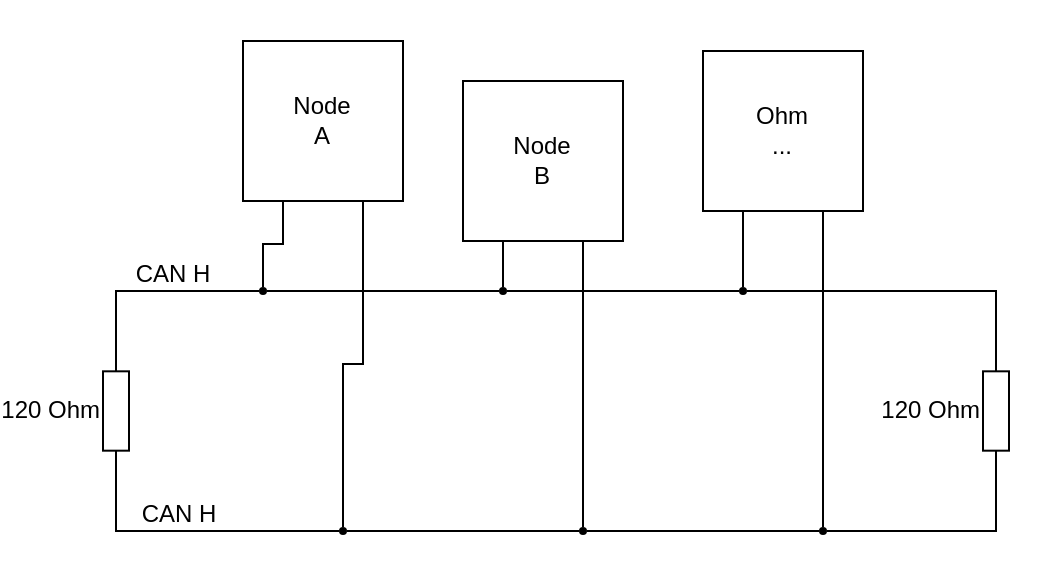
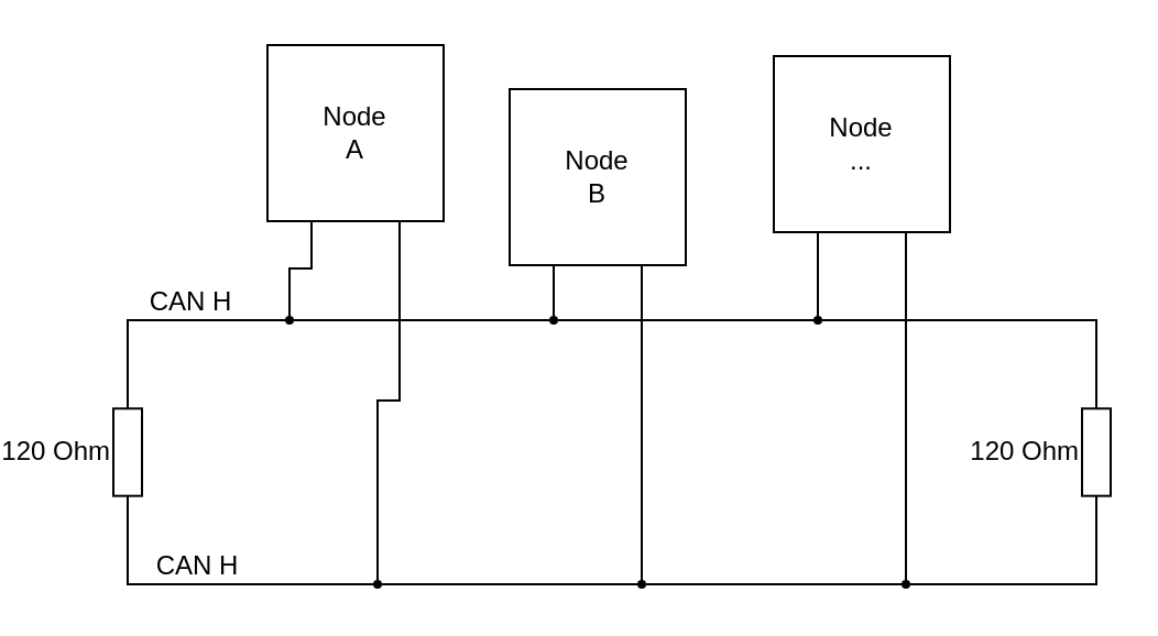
  <mxCell id="0" />
  <mxCell id="1" parent="0" />
  <mxCell id="2" style="edgeStyle=orthogonalEdgeStyle;rounded=0;orthogonalLoop=1;jettySize=auto;html=1;exitX=0.25;exitY=1;exitDx=0;exitDy=0;entryX=0.5;entryY=0;entryDx=0;entryDy=0;endArrow=none;endFill=0;" edge="1" parent="1" source="4" target="14"><mxGeometry relative="1" as="geometry" /></mxCell>
  <mxCell id="3" style="edgeStyle=orthogonalEdgeStyle;rounded=0;orthogonalLoop=1;jettySize=auto;html=1;exitX=0.75;exitY=1;exitDx=0;exitDy=0;entryX=0.5;entryY=0;entryDx=0;entryDy=0;endArrow=none;endFill=0;" edge="1" parent="1" source="4" target="16"><mxGeometry relative="1" as="geometry" /></mxCell>
  <mxCell id="4" value="Node&lt;br&gt;A" style="rounded=0;whiteSpace=wrap;html=1;" vertex="1" parent="1"><mxGeometry x="90" y="20" width="80" height="80" as="geometry" /></mxCell>
  <mxCell id="5" style="edgeStyle=orthogonalEdgeStyle;rounded=0;orthogonalLoop=1;jettySize=auto;html=1;exitX=0.75;exitY=1;exitDx=0;exitDy=0;entryX=0.5;entryY=0;entryDx=0;entryDy=0;endArrow=none;endFill=0;" edge="1" parent="1" source="6" target="24"><mxGeometry relative="1" as="geometry" /></mxCell>
  <mxCell id="6" value="Node&lt;br&gt;B" style="rounded=0;whiteSpace=wrap;html=1;" vertex="1" parent="1"><mxGeometry x="200" y="40" width="80" height="80" as="geometry" /></mxCell>
  <mxCell id="7" style="edgeStyle=orthogonalEdgeStyle;rounded=0;orthogonalLoop=1;jettySize=auto;html=1;exitX=0;exitY=0.5;exitDx=0;exitDy=0;exitPerimeter=0;entryX=0;entryY=0.5;entryDx=0;entryDy=0;endArrow=none;endFill=0;" edge="1" parent="1" source="9" target="14"><mxGeometry relative="1" as="geometry" /></mxCell>
  <mxCell id="8" style="edgeStyle=orthogonalEdgeStyle;rounded=0;orthogonalLoop=1;jettySize=auto;html=1;exitX=1;exitY=0.5;exitDx=0;exitDy=0;exitPerimeter=0;entryX=0;entryY=0.5;entryDx=0;entryDy=0;endArrow=none;endFill=0;" edge="1" parent="1" source="9" target="16"><mxGeometry relative="1" as="geometry"><Array as="points"><mxPoint x="26" y="265" /><mxPoint x="138" y="265" /></Array></mxGeometry></mxCell>
  <mxCell id="9" value="120 Ohm" style="pointerEvents=1;verticalLabelPosition=middle;shadow=0;dashed=0;align=right;html=1;verticalAlign=middle;shape=mxgraph.electrical.resistors.resistor_1;direction=south;labelPosition=left;" vertex="1" parent="1"><mxGeometry x="20" y="174" width="13" height="62" as="geometry" /></mxCell>
  <mxCell id="10" style="edgeStyle=orthogonalEdgeStyle;rounded=0;orthogonalLoop=1;jettySize=auto;html=1;exitX=0.25;exitY=1;exitDx=0;exitDy=0;entryX=0.5;entryY=0;entryDx=0;entryDy=0;endArrow=none;endFill=0;" edge="1" parent="1" source="12" target="21"><mxGeometry relative="1" as="geometry" /></mxCell>
  <mxCell id="11" style="edgeStyle=orthogonalEdgeStyle;rounded=0;orthogonalLoop=1;jettySize=auto;html=1;exitX=0.75;exitY=1;exitDx=0;exitDy=0;entryX=0.5;entryY=0;entryDx=0;entryDy=0;endArrow=none;endFill=0;" edge="1" parent="1" source="12" target="26"><mxGeometry relative="1" as="geometry" /></mxCell>
- <mxCell id="12" value="Ohm&lt;br&gt;..." style="rounded=0;whiteSpace=wrap;html=1;" vertex="1" parent="1"><mxGeometry x="320" y="25" width="80" height="80" as="geometry" /></mxCell>
+ <mxCell id="12" value="Node&lt;br&gt;..." style="rounded=0;whiteSpace=wrap;html=1;" vertex="1" parent="1"><mxGeometry x="320" y="25" width="80" height="80" as="geometry" /></mxCell>
  <mxCell id="13" style="edgeStyle=orthogonalEdgeStyle;rounded=0;orthogonalLoop=1;jettySize=auto;html=1;exitX=1;exitY=0.5;exitDx=0;exitDy=0;entryX=0;entryY=0.5;entryDx=0;entryDy=0;endArrow=none;endFill=0;" edge="1" parent="1" source="14" target="19"><mxGeometry relative="1" as="geometry" /></mxCell>
  <mxCell id="14" value="" style="ellipse;whiteSpace=wrap;html=1;rounded=1;shadow=0;comic=0;labelBackgroundColor=none;strokeColor=none;strokeWidth=2;fillColor=#000000;fontFamily=Verdana;fontSize=12;align=right;labelPosition=left;verticalLabelPosition=middle;verticalAlign=middle;" vertex="1" parent="1"><mxGeometry x="98" y="143" width="4" height="4" as="geometry" /></mxCell>
  <mxCell id="15" value="" style="edgeStyle=orthogonalEdgeStyle;rounded=0;orthogonalLoop=1;jettySize=auto;html=1;endArrow=none;endFill=0;" edge="1" parent="1" source="16" target="24"><mxGeometry relative="1" as="geometry" /></mxCell>
  <mxCell id="16" value="" style="ellipse;whiteSpace=wrap;html=1;rounded=1;shadow=0;comic=0;labelBackgroundColor=none;strokeColor=none;strokeWidth=2;fillColor=#000000;fontFamily=Verdana;fontSize=12;align=right;labelPosition=left;verticalLabelPosition=middle;verticalAlign=middle;" vertex="1" parent="1"><mxGeometry x="138" y="263" width="4" height="4" as="geometry" /></mxCell>
  <mxCell id="17" style="edgeStyle=orthogonalEdgeStyle;rounded=0;orthogonalLoop=1;jettySize=auto;html=1;exitX=0.5;exitY=0;exitDx=0;exitDy=0;entryX=0.25;entryY=1;entryDx=0;entryDy=0;endArrow=none;endFill=0;" edge="1" parent="1" source="19" target="6"><mxGeometry relative="1" as="geometry" /></mxCell>
  <mxCell id="18" value="" style="edgeStyle=orthogonalEdgeStyle;rounded=0;orthogonalLoop=1;jettySize=auto;html=1;endArrow=none;endFill=0;" edge="1" parent="1" source="19" target="21"><mxGeometry relative="1" as="geometry" /></mxCell>
  <mxCell id="19" value="" style="ellipse;whiteSpace=wrap;html=1;rounded=1;shadow=0;comic=0;labelBackgroundColor=none;strokeColor=none;strokeWidth=2;fillColor=#000000;fontFamily=Verdana;fontSize=12;align=right;labelPosition=left;verticalLabelPosition=middle;verticalAlign=middle;" vertex="1" parent="1"><mxGeometry x="218" y="143" width="4" height="4" as="geometry" /></mxCell>
  <mxCell id="20" style="edgeStyle=orthogonalEdgeStyle;rounded=0;orthogonalLoop=1;jettySize=auto;html=1;exitX=1;exitY=0.5;exitDx=0;exitDy=0;entryX=0;entryY=0.5;entryDx=0;entryDy=0;entryPerimeter=0;endArrow=none;endFill=0;" edge="1" parent="1" source="21" target="22"><mxGeometry relative="1" as="geometry" /></mxCell>
  <mxCell id="21" value="" style="ellipse;whiteSpace=wrap;html=1;rounded=1;shadow=0;comic=0;labelBackgroundColor=none;strokeColor=none;strokeWidth=2;fillColor=#000000;fontFamily=Verdana;fontSize=12;align=right;labelPosition=left;verticalLabelPosition=middle;verticalAlign=middle;" vertex="1" parent="1"><mxGeometry x="338" y="143" width="4" height="4" as="geometry" /></mxCell>
  <mxCell id="22" value="120 Ohm" style="pointerEvents=1;verticalLabelPosition=middle;shadow=0;dashed=0;align=right;html=1;verticalAlign=middle;shape=mxgraph.electrical.resistors.resistor_1;direction=south;labelPosition=left;" vertex="1" parent="1"><mxGeometry x="460" y="174" width="13" height="62" as="geometry" /></mxCell>
  <mxCell id="23" value="" style="edgeStyle=orthogonalEdgeStyle;rounded=0;orthogonalLoop=1;jettySize=auto;html=1;endArrow=none;endFill=0;" edge="1" parent="1" source="24" target="26"><mxGeometry relative="1" as="geometry" /></mxCell>
  <mxCell id="24" value="" style="ellipse;whiteSpace=wrap;html=1;rounded=1;shadow=0;comic=0;labelBackgroundColor=none;strokeColor=none;strokeWidth=2;fillColor=#000000;fontFamily=Verdana;fontSize=12;align=right;labelPosition=left;verticalLabelPosition=middle;verticalAlign=middle;" vertex="1" parent="1"><mxGeometry x="258" y="263" width="4" height="4" as="geometry" /></mxCell>
  <mxCell id="25" style="edgeStyle=orthogonalEdgeStyle;rounded=0;orthogonalLoop=1;jettySize=auto;html=1;exitX=1;exitY=0.5;exitDx=0;exitDy=0;entryX=1;entryY=0.5;entryDx=0;entryDy=0;entryPerimeter=0;endArrow=none;endFill=0;" edge="1" parent="1" source="26" target="22"><mxGeometry relative="1" as="geometry" /></mxCell>
  <mxCell id="26" value="" style="ellipse;whiteSpace=wrap;html=1;rounded=1;shadow=0;comic=0;labelBackgroundColor=none;strokeColor=none;strokeWidth=2;fillColor=#000000;fontFamily=Verdana;fontSize=12;align=right;labelPosition=left;verticalLabelPosition=middle;verticalAlign=middle;" vertex="1" parent="1"><mxGeometry x="378" y="263" width="4" height="4" as="geometry" /></mxCell>
  <mxCell id="27" value="CAN H" style="text;html=1;align=center;verticalAlign=middle;resizable=0;points=[];autosize=1;" vertex="1" parent="1"><mxGeometry x="30" y="127" width="50" height="20" as="geometry" /></mxCell>
  <mxCell id="28" value="CAN H" style="text;html=1;align=center;verticalAlign=middle;resizable=0;points=[];autosize=1;" vertex="1" parent="1"><mxGeometry x="33" y="247" width="50" height="20" as="geometry" /></mxCell>
